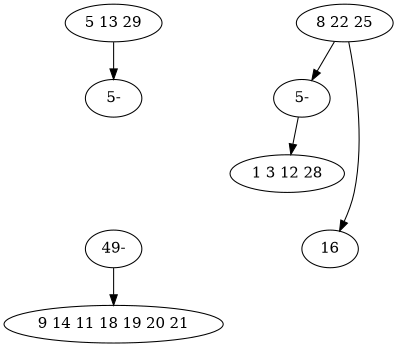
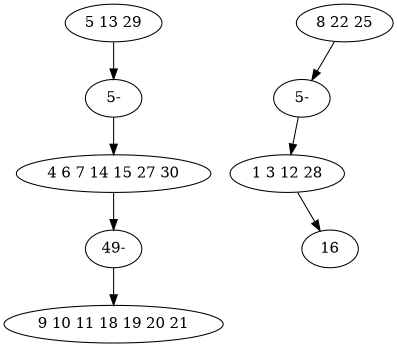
  digraph {
    n1 [label="5 13 29"]
    n2 [label="5-"]
+   n3 [label="4 6 7 14 15 27 30"]
    n4 [label="8 22 25"]
    n5 [label="5-"]
    n6 [label="49-"]
    n7 [label="1 3 12 28"]
    n8 [label=16]
-   n9 [label="9 14 11 18 19 20 21"]
+   n9 [label="9 10 11 18 19 20 21"]
    n1 -> n2
+   n2 -> n3
+   n3 -> n6
    n4 -> n5
    n5 -> n7
    n6 -> n9
-   n4 -> n8
+   n7 -> n8
  }
